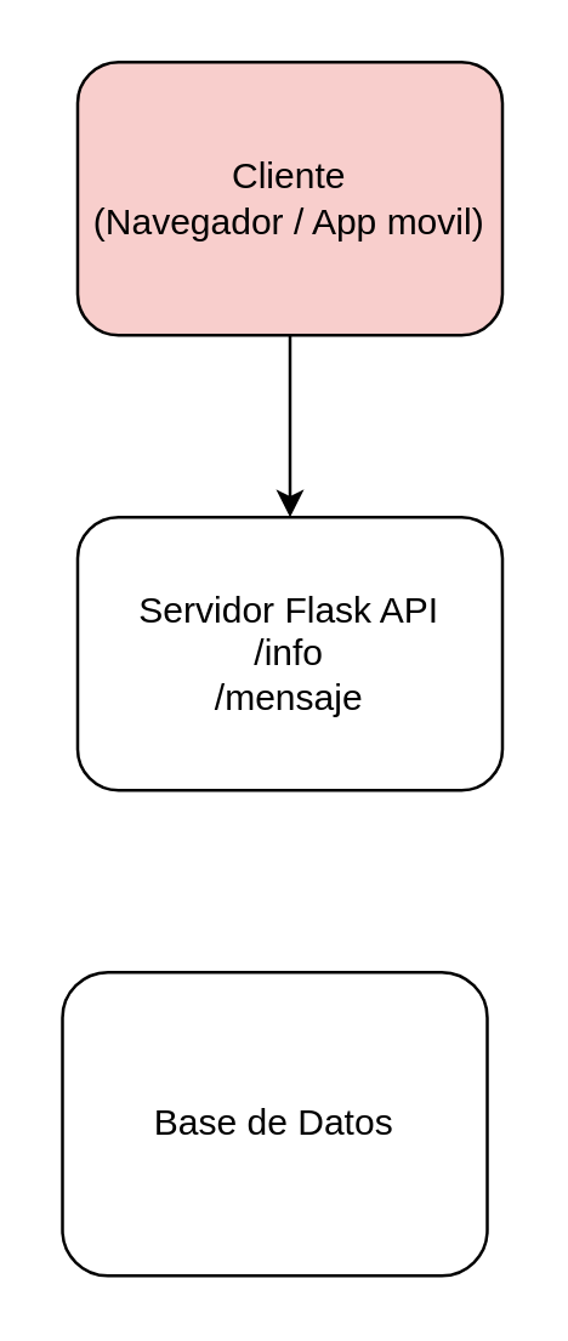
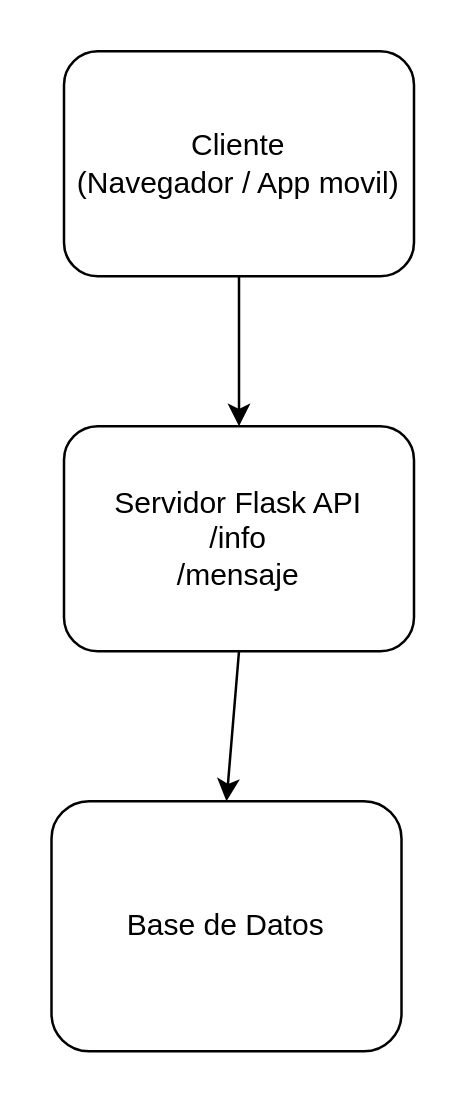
  <mxCell id="0" />
  <mxCell id="1" parent="0" />
- <mxCell id="2" value="Cliente&lt;br&gt;(Navegador / App movil)" style="rounded=1;whiteSpace=wrap;html=1;fillColor=#f8cecc;" parent="1" vertex="1"><mxGeometry x="25" y="20" width="140" height="90" as="geometry" /></mxCell>
+ <mxCell id="2" value="Cliente&lt;br&gt;(Navegador / App movil)" style="rounded=1;whiteSpace=wrap;html=1;" parent="1" vertex="1"><mxGeometry x="25" y="20" width="140" height="90" as="geometry" /></mxCell>
  <mxCell id="3" value="Servidor Flask API&lt;div&gt;/info&lt;/div&gt;&lt;div&gt;/mensaje&lt;/div&gt;" style="rounded=1;whiteSpace=wrap;html=1;" parent="1" vertex="1"><mxGeometry x="25" y="170" width="140" height="90" as="geometry" /></mxCell>
  <mxCell id="4" value="Base de Datos" style="rounded=1;whiteSpace=wrap;html=1;" parent="1" vertex="1"><mxGeometry x="20" y="320" width="140" height="100" as="geometry" /></mxCell>
  <mxCell id="5" value="" style="endArrow=classic;html=1;rounded=0;exitX=0.5;exitY=1;exitDx=0;exitDy=0;entryX=0.5;entryY=0;entryDx=0;entryDy=0;" parent="1" source="2" target="3" edge="1"><mxGeometry width="50" height="50" relative="1" as="geometry"><mxPoint x="-75" y="400" as="sourcePoint" /><mxPoint x="-25" y="350" as="targetPoint" /></mxGeometry></mxCell>
+ <mxCell id="6" value="" style="endArrow=classic;html=1;rounded=0;exitX=0.5;exitY=1;exitDx=0;exitDy=0;entryX=0.5;entryY=0;entryDx=0;entryDy=0;" parent="1" source="3" target="4" edge="1"><mxGeometry width="50" height="50" relative="1" as="geometry"><mxPoint x="-75" y="400" as="sourcePoint" /><mxPoint x="-25" y="350" as="targetPoint" /></mxGeometry></mxCell>
